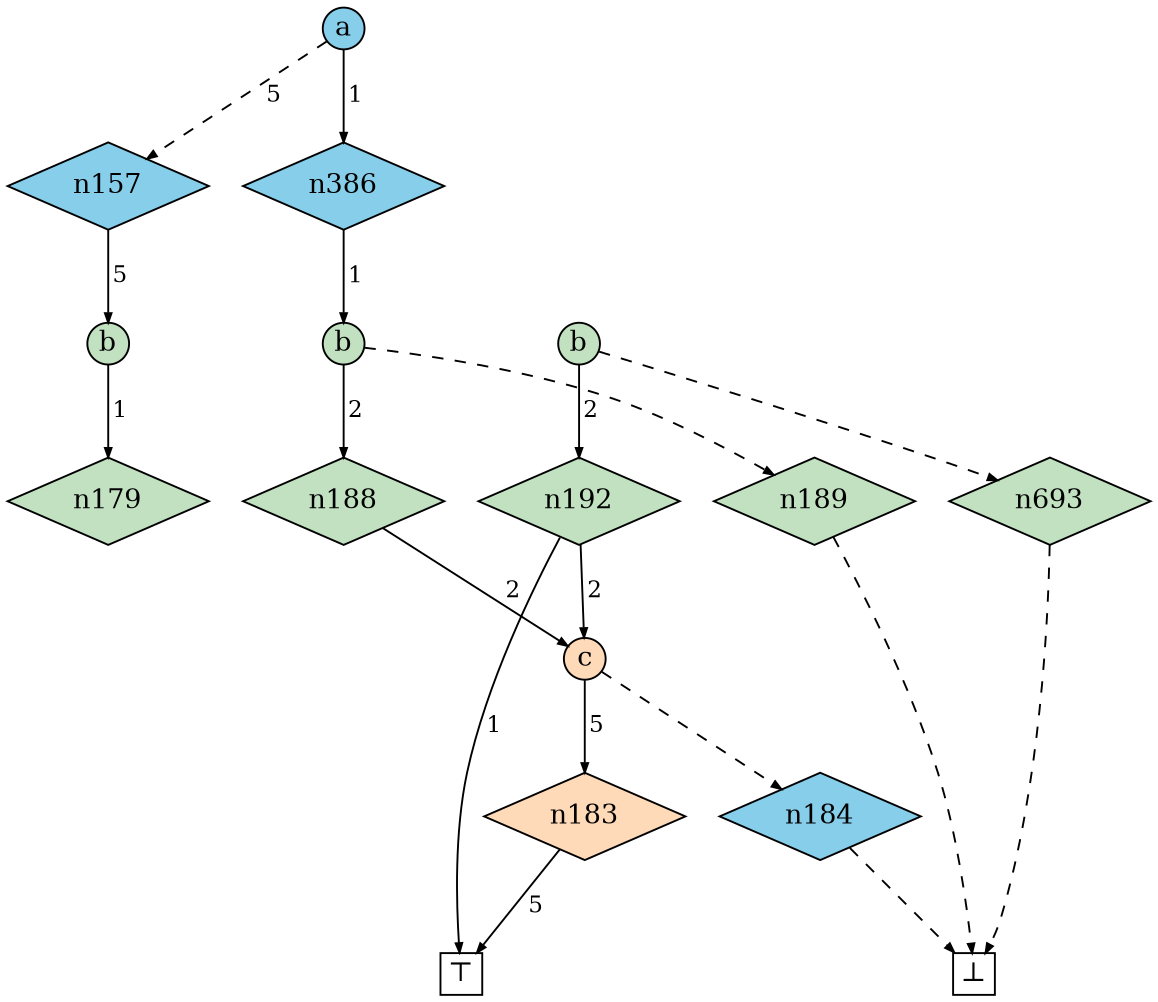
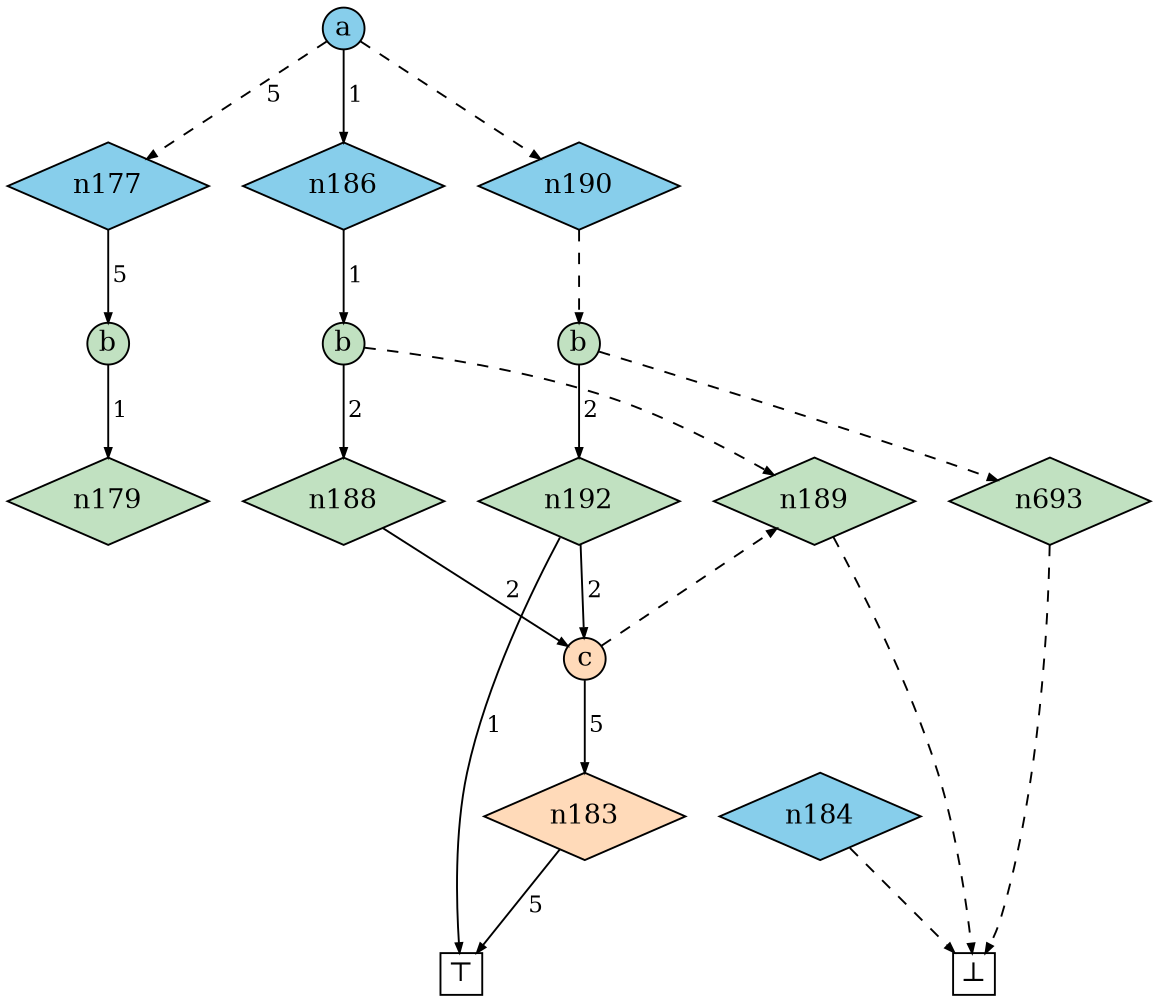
  digraph {
    node [fillcolor="#C1E1C1" shape=diamond style=filled]
    edge [arrowhead=normal arrowsize=0.5 color="#555" fontcolor=black fontsize=12 labelangle=-30]
    n183 [fillcolor=peachpuff height=0.15 width=0.15]
    n184 [fillcolor=skyblue height=0.15 width=0.15]
    n188 [height=0.15 width=0.15]
    n189 [height=0.15 width=0.15]
    n192 [height=0.15 width=0.15]
    n193 [height=0.15 label=n693 width=0.15]
    n176 [fillcolor=skyblue fixedsize=true label=a shape=circle width=0.3]
-   n177 [fillcolor=skyblue height=0.15 width=0.15 label=n157]
-   n186 [fillcolor=skyblue height=0.15 width=0.15 label=n386]
+   n177 [fillcolor=skyblue height=0.15 width=0.15]
+   n186 [fillcolor=skyblue height=0.15 width=0.15]
+   n190 [fillcolor=skyblue height=0.15 width=0.15]
    n178 [fixedsize=true label=b shape=circle width=0.3]
    n187 [fixedsize=true label=b shape=circle width=0.3]
    n191 [fixedsize=true label=b shape=circle width=0.3]
    n182 [fillcolor=peachpuff fixedsize=true label=c shape=circle width=0.3]
    n181 [fixedsize=true height=0.3 label="⊤" shape=box width=0.3 fillcolor="" style=""]
    n185 [fixedsize=true height=0.3 label="⊥" shape=box width=0.3 fillcolor="" style=""]
    n179 [height=0.15 width=0.15]
    subgraph sub_1 {
      rank=same
      n183
      n184
    }
    subgraph sub_2 {
      rank=same
      n188
      n189
      n192
      n193
    }
    subgraph sub_3 {
      rank=same
      n176
    }
    subgraph sub_4 {
      rank=same
      n177
      n186
+     n190
    }
    subgraph sub_5 {
      rank=same
      n178
      n187
      n191
    }
    subgraph sub_6 {
      rank=same
      n182
    }
    n183 -> n181 [label=" 5 "]
    n184 -> n185 [style=dashed fontcolor="" fontsize="" labelangle=""]
    n188 -> n182 [label=" 2 "]
    n189 -> n185 [style=dashed fontcolor="" fontsize="" labelangle=""]
    n192 -> n182 [label=" 2 "]
    n192 -> n181 [label=" 1 "]
    n193 -> n185 [style=dashed fontcolor="" fontsize="" labelangle=""]
    n176 -> n177 [label=" 5 " style=dashed]
    n176 -> n186 [label=" 1 "]
+   n176 -> n190 [style=dashed fontcolor="" fontsize="" labelangle=""]
    n177 -> n178 [label=" 5 "]
    n186 -> n187 [label=" 1 "]
+   n190 -> n191 [style=dashed fontcolor="" fontsize="" labelangle=""]
    n178 -> n179 [label=" 1 "]
    n187 -> n188 [label=" 2 "]
    n187 -> n189 [style=dashed fontcolor="" fontsize="" labelangle=""]
    n191 -> n192 [label=" 2 "]
    n191 -> n193 [style=dashed fontcolor="" fontsize="" labelangle=""]
    n182 -> n183 [label=" 5 "]
-   n182 -> n184 [style=dashed fontcolor="" fontsize="" labelangle=""]
+   n182 -> n189 [style=dashed fontcolor="" fontsize="" labelangle=""]
  }
